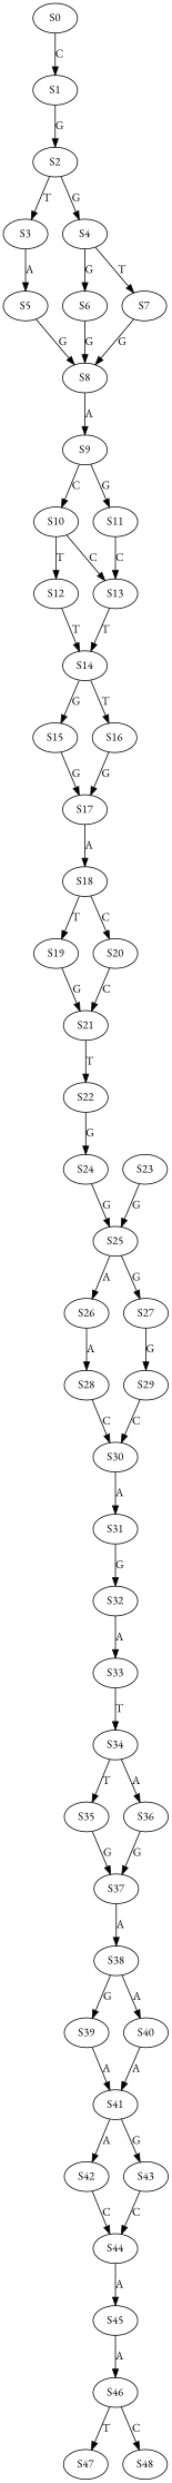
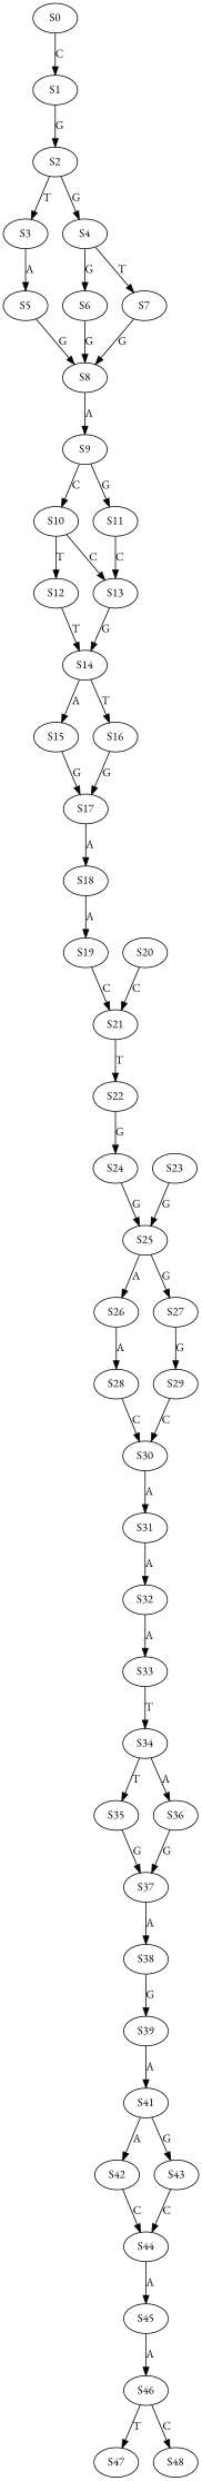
  strict digraph {
    fontname="EB Garamond"
    node [fontname="EB Garamond"]
    edge [fontname="EB Garamond"]
    S0
    S1
    S2
    S3
    S4
    S5
    S6
    S7
    S8
    S9
    S10
    S11
    S12
    S13
    S14
    S15
    S16
    S17
    S18
    S19
    S20
    S21
    S22
    S24
    S23
    S25
    S26
    S27
    S28
    S29
    S30
    S31
    S32
    S33
    S34
    S35
    S36
    S37
    S38
    S39
-   S40
    S41
    S42
    S43
    S44
    S45
    S46
    S47
    S48
    S0 -> S1 [label=C]
    S1 -> S2 [label=G]
    S2 -> S3 [label=T]
    S2 -> S4 [label=G]
    S3 -> S5 [label=A]
    S4 -> S6 [label=G]
    S4 -> S7 [label=T]
    S5 -> S8 [label=G]
    S6 -> S8 [label=G]
    S7 -> S8 [label=G]
    S8 -> S9 [label=A]
    S9 -> S10 [label=C]
    S9 -> S11 [label=G]
    S10 -> S12 [label=T]
    S10 -> S13 [label=C]
    S11 -> S13 [label=C]
    S12 -> S14 [label=T]
-   S13 -> S14 [label=T]
-   S14 -> S15 [label=G]
+   S13 -> S14 [label=G]
+   S14 -> S15 [label=A]
    S14 -> S16 [label=T]
    S15 -> S17 [label=G]
    S16 -> S17 [label=G]
    S17 -> S18 [label=A]
-   S18 -> S19 [label=T]
-   S18 -> S20 [label=C]
-   S19 -> S21 [label=G]
+   S18 -> S19 [label=A]
+   S19 -> S21 [label=C]
    S20 -> S21 [label=C]
    S21 -> S22 [label=T]
    S22 -> S24 [label=G]
    S24 -> S25 [label=G]
    S23 -> S25 [label=G]
    S25 -> S26 [label=A]
    S25 -> S27 [label=G]
    S26 -> S28 [label=A]
    S27 -> S29 [label=G]
    S28 -> S30 [label=C]
    S29 -> S30 [label=C]
    S30 -> S31 [label=A]
-   S31 -> S32 [label=G]
+   S31 -> S32 [label=A]
    S32 -> S33 [label=A]
    S33 -> S34 [label=T]
    S34 -> S35 [label=T]
    S34 -> S36 [label=A]
    S35 -> S37 [label=G]
    S36 -> S37 [label=G]
    S37 -> S38 [label=A]
    S38 -> S39 [label=G]
-   S38 -> S40 [label=A]
    S39 -> S41 [label=A]
-   S40 -> S41 [label=A]
    S41 -> S42 [label=A]
    S41 -> S43 [label=G]
    S42 -> S44 [label=C]
    S43 -> S44 [label=C]
    S44 -> S45 [label=A]
    S45 -> S46 [label=A]
    S46 -> S47 [label=T]
    S46 -> S48 [label=C]
  }
